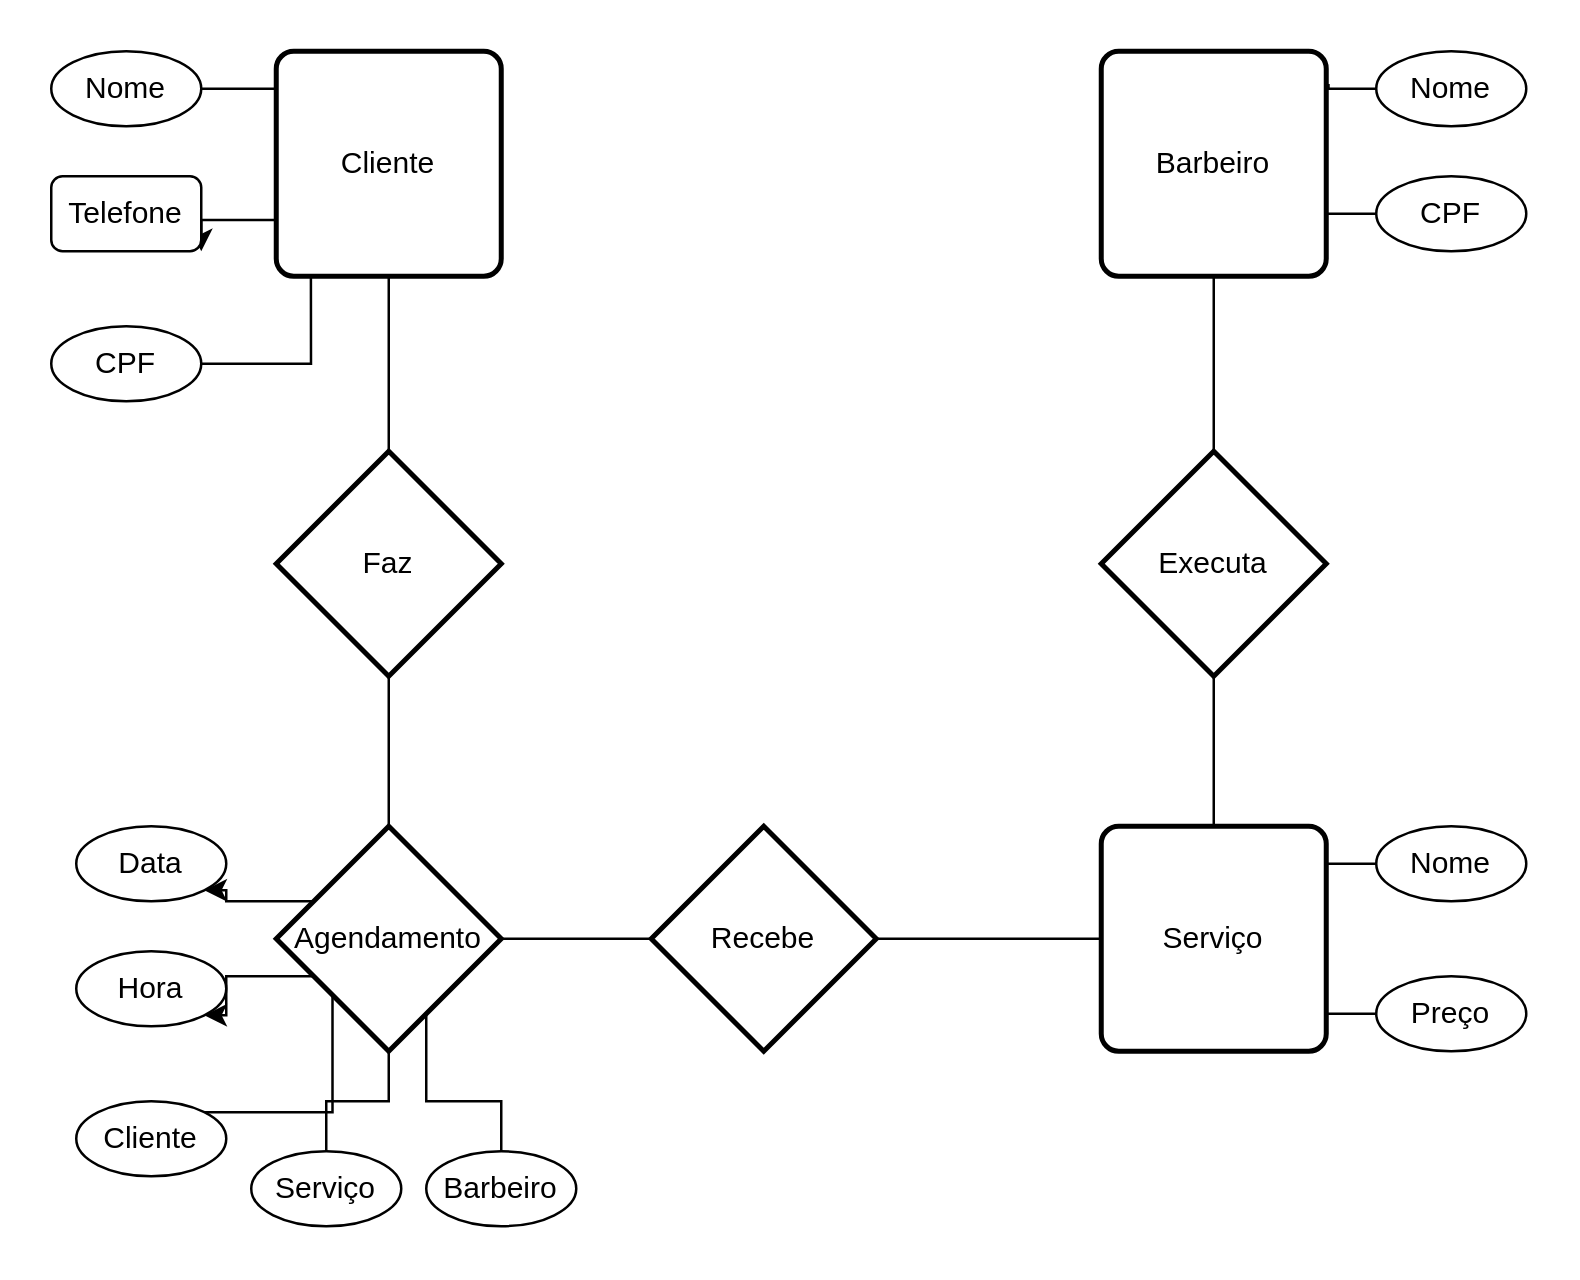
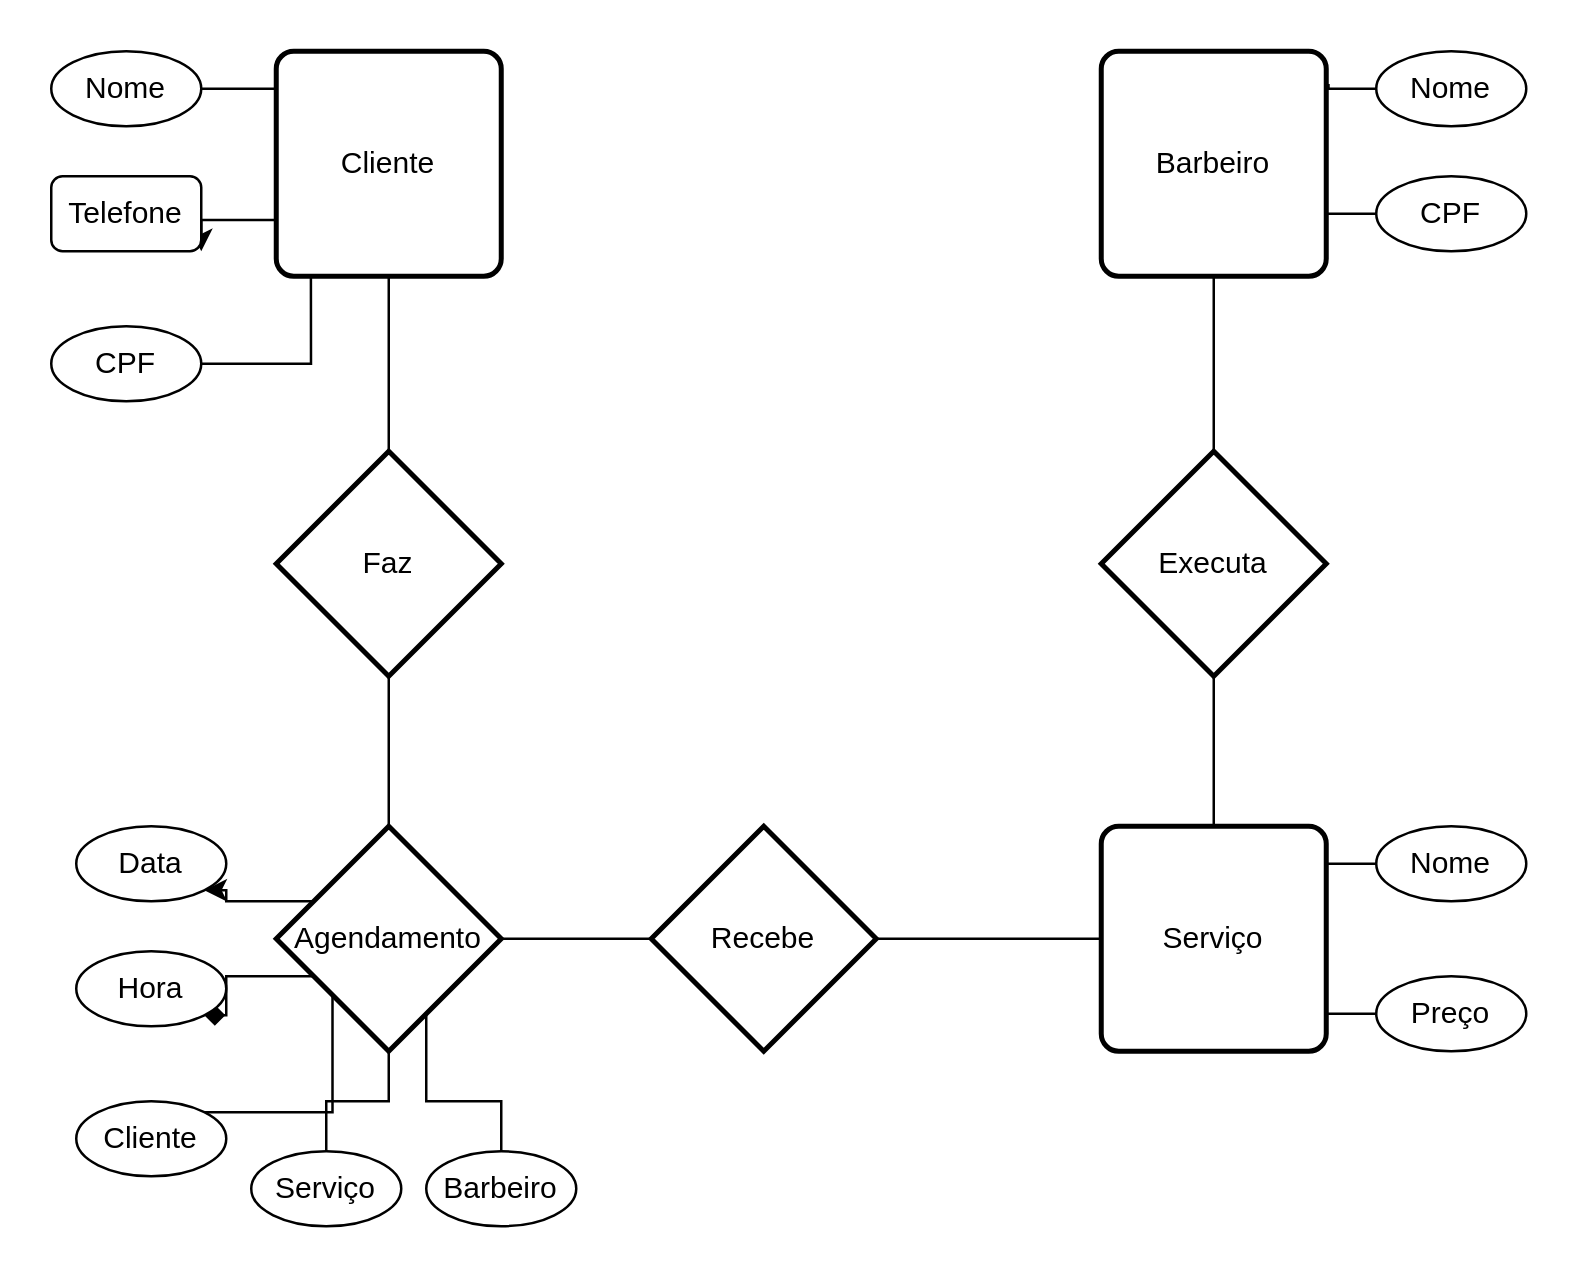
  <mxCell id="0" />
  <mxCell id="1" parent="0" />
  <mxCell id="2" style="edgeStyle=orthogonalEdgeStyle;rounded=0;orthogonalLoop=1;jettySize=auto;html=1;exitX=0;exitY=0.75;exitDx=0;exitDy=0;entryX=1;entryY=1;entryDx=0;entryDy=0;" edge="1" parent="1" source="3" target="21"><mxGeometry relative="1" as="geometry" /></mxCell>
  <mxCell id="3" value="Cliente" style="rounded=1;whiteSpace=wrap;html=1;absoluteArcSize=1;arcSize=14;strokeWidth=2;" vertex="1" parent="1"><mxGeometry x="110" y="20" width="90" height="90" as="geometry" /></mxCell>
  <mxCell id="4" value="Serviço" style="rounded=1;whiteSpace=wrap;html=1;absoluteArcSize=1;arcSize=14;strokeWidth=2;" vertex="1" parent="1"><mxGeometry x="440" y="330" width="90" height="90" as="geometry" /></mxCell>
  <mxCell id="5" style="edgeStyle=orthogonalEdgeStyle;rounded=0;orthogonalLoop=1;jettySize=auto;html=1;exitX=0.5;exitY=0;exitDx=0;exitDy=0;endArrow=none;endFill=0;" edge="1" parent="1" source="8" target="11"><mxGeometry relative="1" as="geometry" /></mxCell>
  <mxCell id="6" style="edgeStyle=orthogonalEdgeStyle;rounded=0;orthogonalLoop=1;jettySize=auto;html=1;exitX=0;exitY=0.25;exitDx=0;exitDy=0;entryX=1;entryY=1;entryDx=0;entryDy=0;" edge="1" parent="1" source="8" target="24"><mxGeometry relative="1" as="geometry" /></mxCell>
- <mxCell id="7" style="edgeStyle=orthogonalEdgeStyle;rounded=0;orthogonalLoop=1;jettySize=auto;html=1;exitX=0;exitY=0.75;exitDx=0;exitDy=0;entryX=1;entryY=1;entryDx=0;entryDy=0;" edge="1" parent="1" source="8" target="25"><mxGeometry relative="1" as="geometry" /></mxCell>
+ <mxCell id="7" style="edgeStyle=orthogonalEdgeStyle;rounded=0;orthogonalLoop=1;jettySize=auto;html=1;exitX=0;exitY=0.75;exitDx=0;exitDy=0;entryX=1;entryY=1;entryDx=0;entryDy=0;endArrow=diamond;" edge="1" parent="1" source="8" target="25"><mxGeometry relative="1" as="geometry" /></mxCell>
  <mxCell id="8" value="Agendamento" style="rhombus;whiteSpace=wrap;html=1;absoluteArcSize=1;arcSize=14;strokeWidth=2;" vertex="1" parent="1"><mxGeometry x="110" y="330" width="90" height="90" as="geometry" /></mxCell>
  <mxCell id="9" value="Barbeiro" style="rounded=1;whiteSpace=wrap;html=1;absoluteArcSize=1;arcSize=14;strokeWidth=2;" vertex="1" parent="1"><mxGeometry x="440" y="20" width="90" height="90" as="geometry" /></mxCell>
  <mxCell id="10" style="edgeStyle=orthogonalEdgeStyle;rounded=0;orthogonalLoop=1;jettySize=auto;html=1;entryX=0.5;entryY=1;entryDx=0;entryDy=0;endArrow=none;endFill=0;" edge="1" parent="1" source="11" target="3"><mxGeometry relative="1" as="geometry" /></mxCell>
  <mxCell id="11" value="Faz" style="strokeWidth=2;html=1;shape=mxgraph.flowchart.decision;whiteSpace=wrap;" vertex="1" parent="1"><mxGeometry x="110" y="180" width="90" height="90" as="geometry" /></mxCell>
  <mxCell id="12" value="Executa" style="strokeWidth=2;html=1;shape=mxgraph.flowchart.decision;whiteSpace=wrap;" vertex="1" parent="1"><mxGeometry x="440" y="180" width="90" height="90" as="geometry" /></mxCell>
  <mxCell id="13" style="edgeStyle=orthogonalEdgeStyle;rounded=0;orthogonalLoop=1;jettySize=auto;html=1;exitX=0;exitY=0.5;exitDx=0;exitDy=0;exitPerimeter=0;endArrow=none;endFill=0;" edge="1" parent="1" source="15" target="8"><mxGeometry relative="1" as="geometry" /></mxCell>
  <mxCell id="14" style="edgeStyle=orthogonalEdgeStyle;rounded=0;orthogonalLoop=1;jettySize=auto;html=1;exitX=1;exitY=0.5;exitDx=0;exitDy=0;exitPerimeter=0;entryX=0;entryY=0.5;entryDx=0;entryDy=0;endArrow=none;endFill=0;" edge="1" parent="1" source="15" target="4"><mxGeometry relative="1" as="geometry" /></mxCell>
  <mxCell id="15" value="Recebe" style="strokeWidth=2;html=1;shape=mxgraph.flowchart.decision;whiteSpace=wrap;" vertex="1" parent="1"><mxGeometry x="260" y="330" width="90" height="90" as="geometry" /></mxCell>
  <mxCell id="16" style="edgeStyle=orthogonalEdgeStyle;rounded=0;orthogonalLoop=1;jettySize=auto;html=1;exitX=0.5;exitY=0;exitDx=0;exitDy=0;entryX=0.5;entryY=1;entryDx=0;entryDy=0;entryPerimeter=0;endArrow=none;endFill=0;" edge="1" parent="1" source="4" target="12"><mxGeometry relative="1" as="geometry" /></mxCell>
  <mxCell id="17" style="edgeStyle=orthogonalEdgeStyle;rounded=0;orthogonalLoop=1;jettySize=auto;html=1;exitX=0.5;exitY=1;exitDx=0;exitDy=0;entryX=0.5;entryY=0;entryDx=0;entryDy=0;entryPerimeter=0;endArrow=none;endFill=0;" edge="1" parent="1" source="9" target="12"><mxGeometry relative="1" as="geometry" /></mxCell>
  <mxCell id="18" style="edgeStyle=orthogonalEdgeStyle;rounded=0;orthogonalLoop=1;jettySize=auto;html=1;exitX=1;exitY=0.5;exitDx=0;exitDy=0;entryX=0;entryY=0.25;entryDx=0;entryDy=0;endArrow=none;endFill=0;" edge="1" parent="1" source="19" target="3"><mxGeometry relative="1" as="geometry" /></mxCell>
  <mxCell id="19" value="Nome" style="ellipse;whiteSpace=wrap;html=1;align=center;" vertex="1" parent="1"><mxGeometry y="20" width="60" height="30" as="geometry" x="20" /></mxCell>
  <mxCell id="20" value="Nome" style="ellipse;whiteSpace=wrap;html=1;align=center;" vertex="1" parent="1"><mxGeometry x="550" y="20" width="60" height="30" as="geometry" /></mxCell>
  <mxCell id="21" value="Telefone" style="whiteSpace=wrap;html=1;align=center;rounded=1;" vertex="1" parent="1"><mxGeometry y="70" width="60" height="30" as="geometry" x="20" /></mxCell>
  <mxCell id="22" style="edgeStyle=orthogonalEdgeStyle;rounded=0;orthogonalLoop=1;jettySize=auto;html=1;exitX=0;exitY=0.5;exitDx=0;exitDy=0;entryX=1;entryY=0.75;entryDx=0;entryDy=0;endArrow=none;endFill=0;" edge="1" parent="1" source="23" target="9"><mxGeometry relative="1" as="geometry" /></mxCell>
  <mxCell id="23" value="CPF" style="ellipse;whiteSpace=wrap;html=1;align=center;" vertex="1" parent="1"><mxGeometry x="550" y="70" width="60" height="30" as="geometry" /></mxCell>
  <mxCell id="24" value="Data" style="ellipse;whiteSpace=wrap;html=1;align=center;" vertex="1" parent="1"><mxGeometry x="30" y="330" width="60" height="30" as="geometry" /></mxCell>
  <mxCell id="25" value="Hora" style="ellipse;whiteSpace=wrap;html=1;align=center;" vertex="1" parent="1"><mxGeometry x="30" y="380" width="60" height="30" as="geometry" /></mxCell>
  <mxCell id="26" style="edgeStyle=orthogonalEdgeStyle;rounded=0;orthogonalLoop=1;jettySize=auto;html=1;exitX=1;exitY=0;exitDx=0;exitDy=0;entryX=0;entryY=1;entryDx=0;entryDy=0;endArrow=none;endFill=0;" edge="1" parent="1" source="27" target="8"><mxGeometry relative="1" as="geometry" /></mxCell>
  <mxCell id="27" value="Cliente" style="ellipse;whiteSpace=wrap;html=1;align=center;" vertex="1" parent="1"><mxGeometry x="30" y="440" width="60" height="30" as="geometry" /></mxCell>
  <mxCell id="28" style="edgeStyle=orthogonalEdgeStyle;rounded=0;orthogonalLoop=1;jettySize=auto;html=1;exitX=0.5;exitY=0;exitDx=0;exitDy=0;entryX=0.75;entryY=1;entryDx=0;entryDy=0;endArrow=none;endFill=0;" edge="1" parent="1" source="29" target="8"><mxGeometry relative="1" as="geometry" /></mxCell>
  <mxCell id="29" value="Barbeiro" style="ellipse;whiteSpace=wrap;html=1;align=center;" vertex="1" parent="1"><mxGeometry x="170" y="460" width="60" height="30" as="geometry" /></mxCell>
  <mxCell id="30" style="edgeStyle=orthogonalEdgeStyle;rounded=0;orthogonalLoop=1;jettySize=auto;html=1;exitX=0.5;exitY=0;exitDx=0;exitDy=0;entryX=0.5;entryY=1;entryDx=0;entryDy=0;endArrow=none;endFill=0;" edge="1" parent="1" source="31" target="8"><mxGeometry relative="1" as="geometry" /></mxCell>
  <mxCell id="31" value="Serviço" style="ellipse;whiteSpace=wrap;html=1;align=center;" vertex="1" parent="1"><mxGeometry x="100" y="460" width="60" height="30" as="geometry" /></mxCell>
  <mxCell id="32" style="edgeStyle=orthogonalEdgeStyle;rounded=0;orthogonalLoop=1;jettySize=auto;html=1;exitX=0;exitY=0.5;exitDx=0;exitDy=0;entryX=1;entryY=0.75;entryDx=0;entryDy=0;endArrow=none;endFill=0;" edge="1" parent="1" source="33" target="4"><mxGeometry relative="1" as="geometry" /></mxCell>
  <mxCell id="33" value="Preço" style="ellipse;whiteSpace=wrap;html=1;align=center;" vertex="1" parent="1"><mxGeometry x="550" y="390" width="60" height="30" as="geometry" /></mxCell>
  <mxCell id="34" style="edgeStyle=orthogonalEdgeStyle;rounded=0;orthogonalLoop=1;jettySize=auto;html=1;exitX=0;exitY=0.5;exitDx=0;exitDy=0;entryX=1;entryY=0.25;entryDx=0;entryDy=0;endArrow=none;endFill=0;" edge="1" parent="1" source="35" target="4"><mxGeometry relative="1" as="geometry" /></mxCell>
  <mxCell id="35" value="Nome" style="ellipse;whiteSpace=wrap;html=1;align=center;" vertex="1" parent="1"><mxGeometry x="550" y="330" width="60" height="30" as="geometry" /></mxCell>
  <mxCell id="36" style="edgeStyle=orthogonalEdgeStyle;rounded=0;orthogonalLoop=1;jettySize=auto;html=1;exitX=0;exitY=0.5;exitDx=0;exitDy=0;entryX=1.01;entryY=0.146;entryDx=0;entryDy=0;entryPerimeter=0;endArrow=none;endFill=0;" edge="1" parent="1" source="20" target="9"><mxGeometry relative="1" as="geometry" /></mxCell>
  <mxCell id="37" value="CPF" style="ellipse;whiteSpace=wrap;html=1;align=center;" vertex="1" parent="1"><mxGeometry y="130" width="60" height="30" as="geometry" x="20" /></mxCell>
  <mxCell id="38" style="edgeStyle=orthogonalEdgeStyle;rounded=0;orthogonalLoop=1;jettySize=auto;html=1;exitX=1;exitY=0.5;exitDx=0;exitDy=0;entryX=0.154;entryY=0.995;entryDx=0;entryDy=0;entryPerimeter=0;endArrow=none;endFill=0;" edge="1" parent="1" source="37" target="3"><mxGeometry relative="1" as="geometry" /></mxCell>
